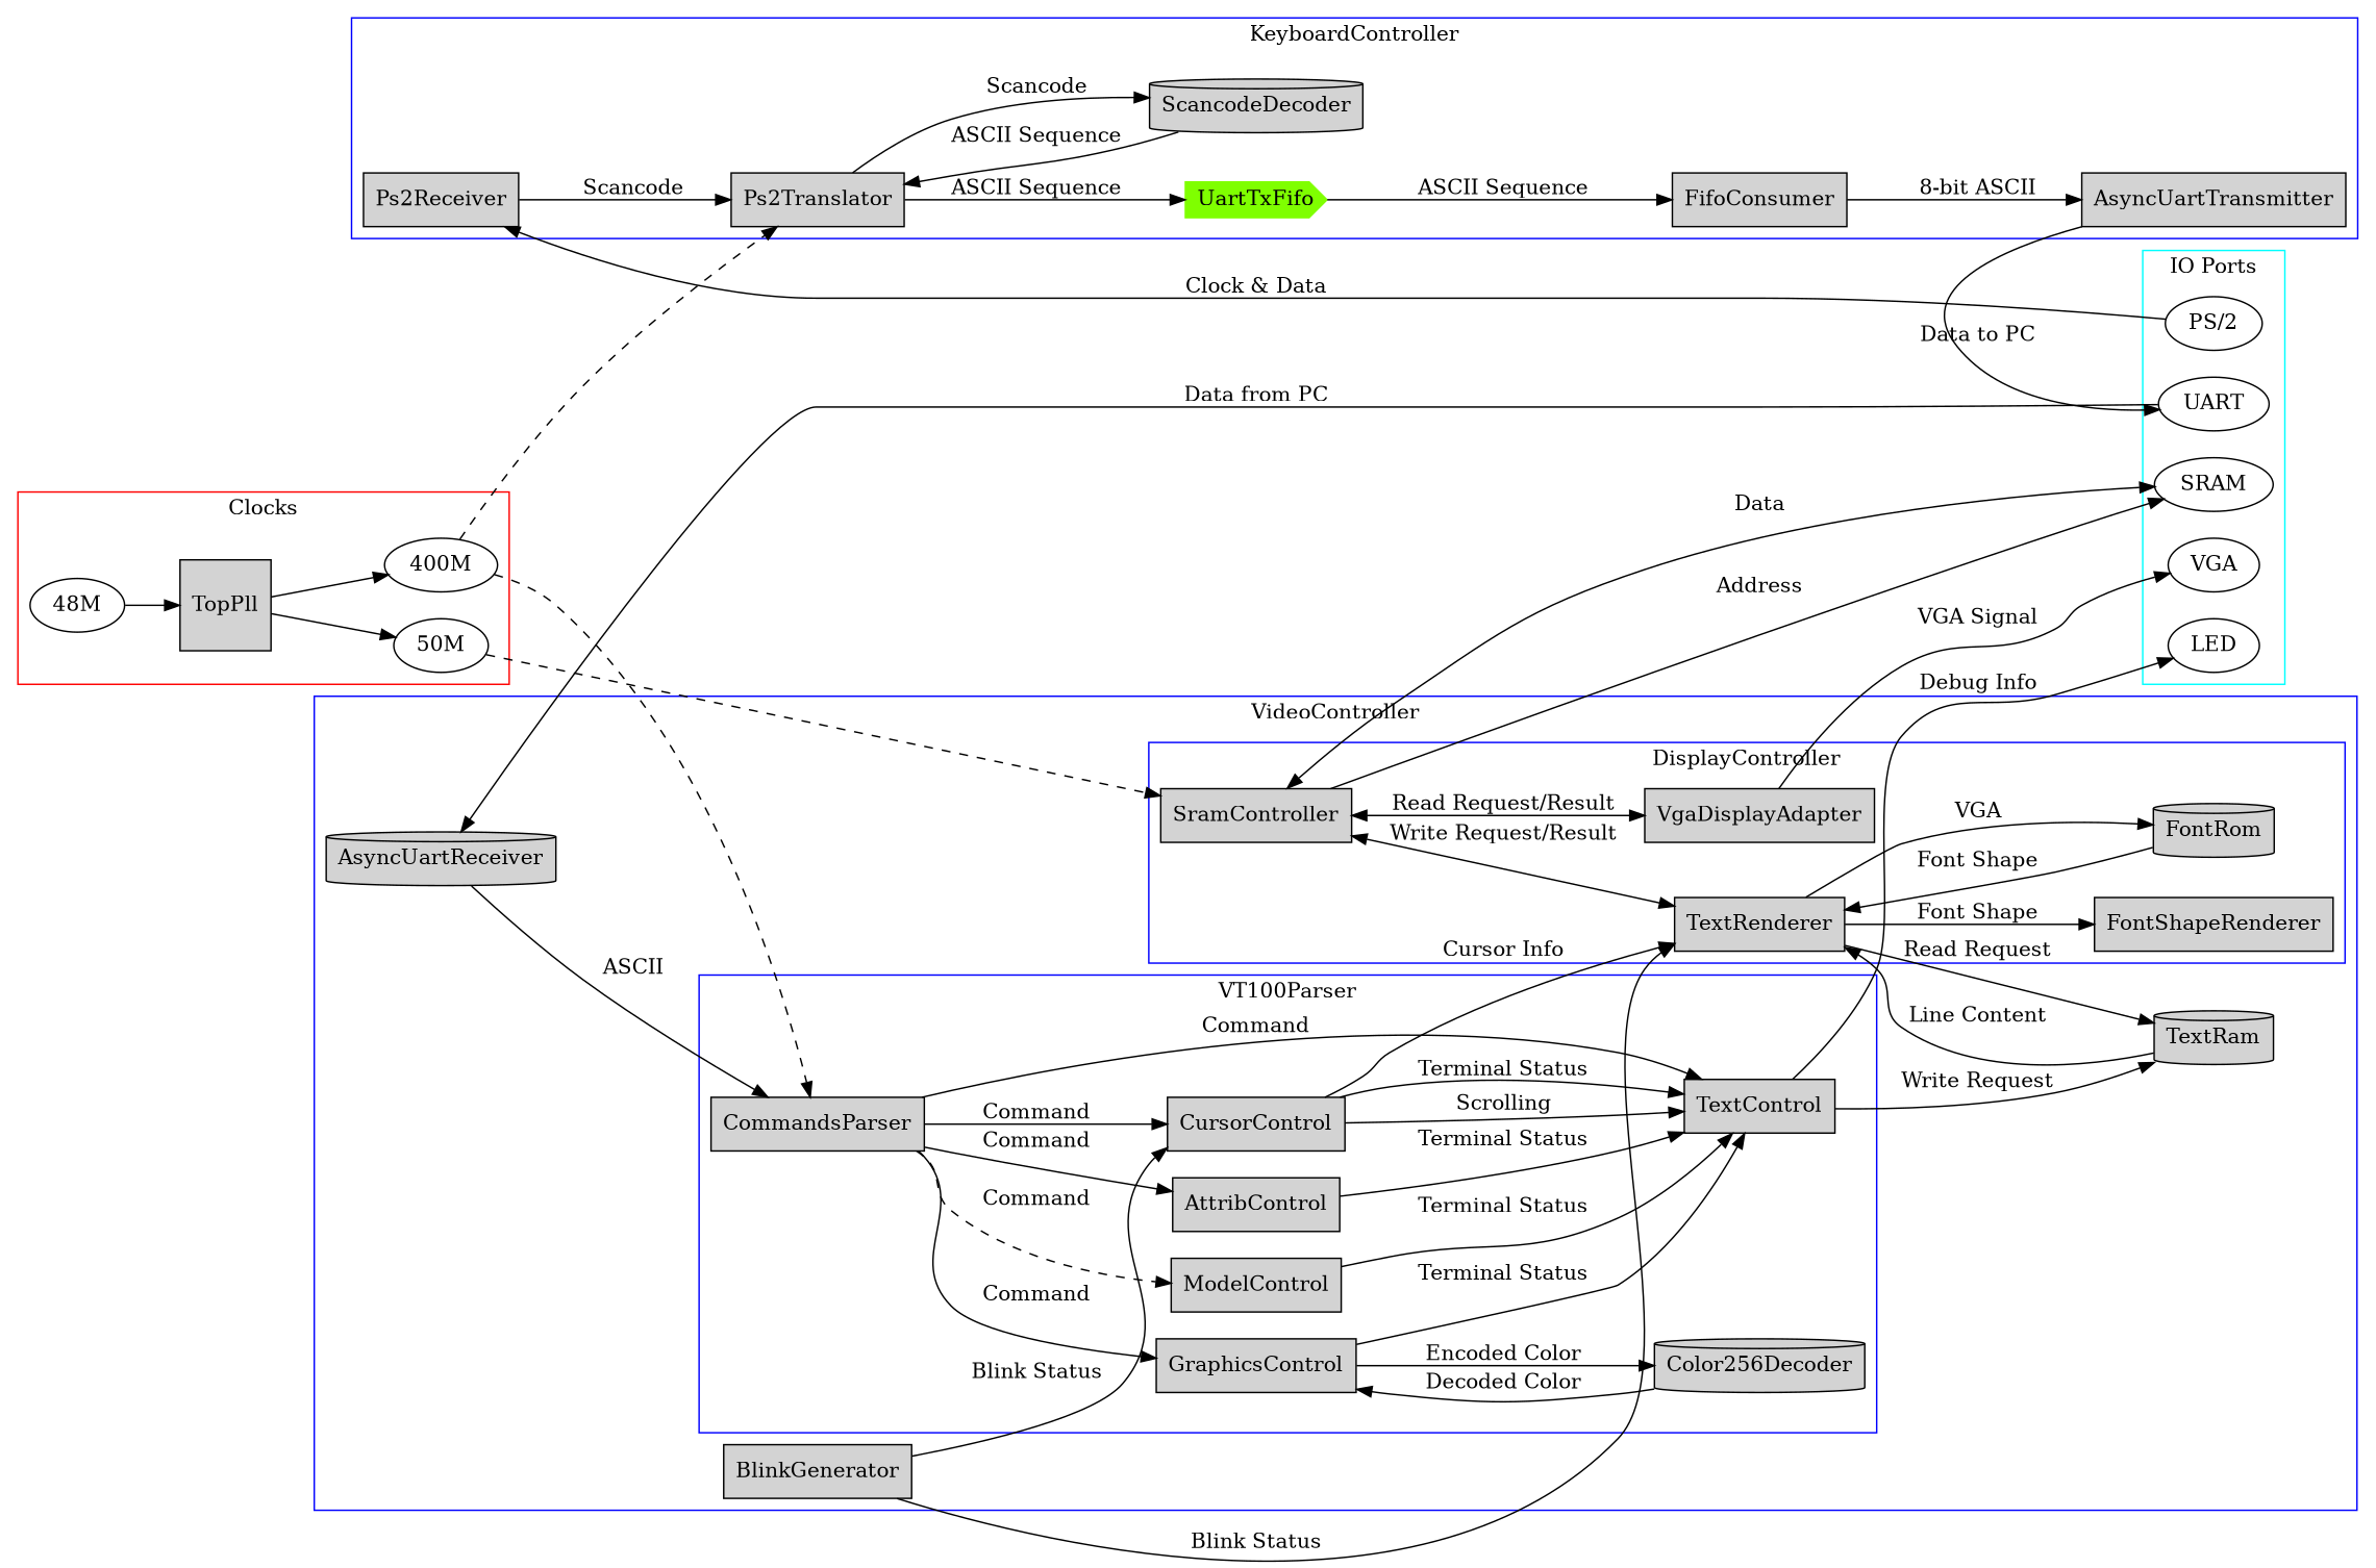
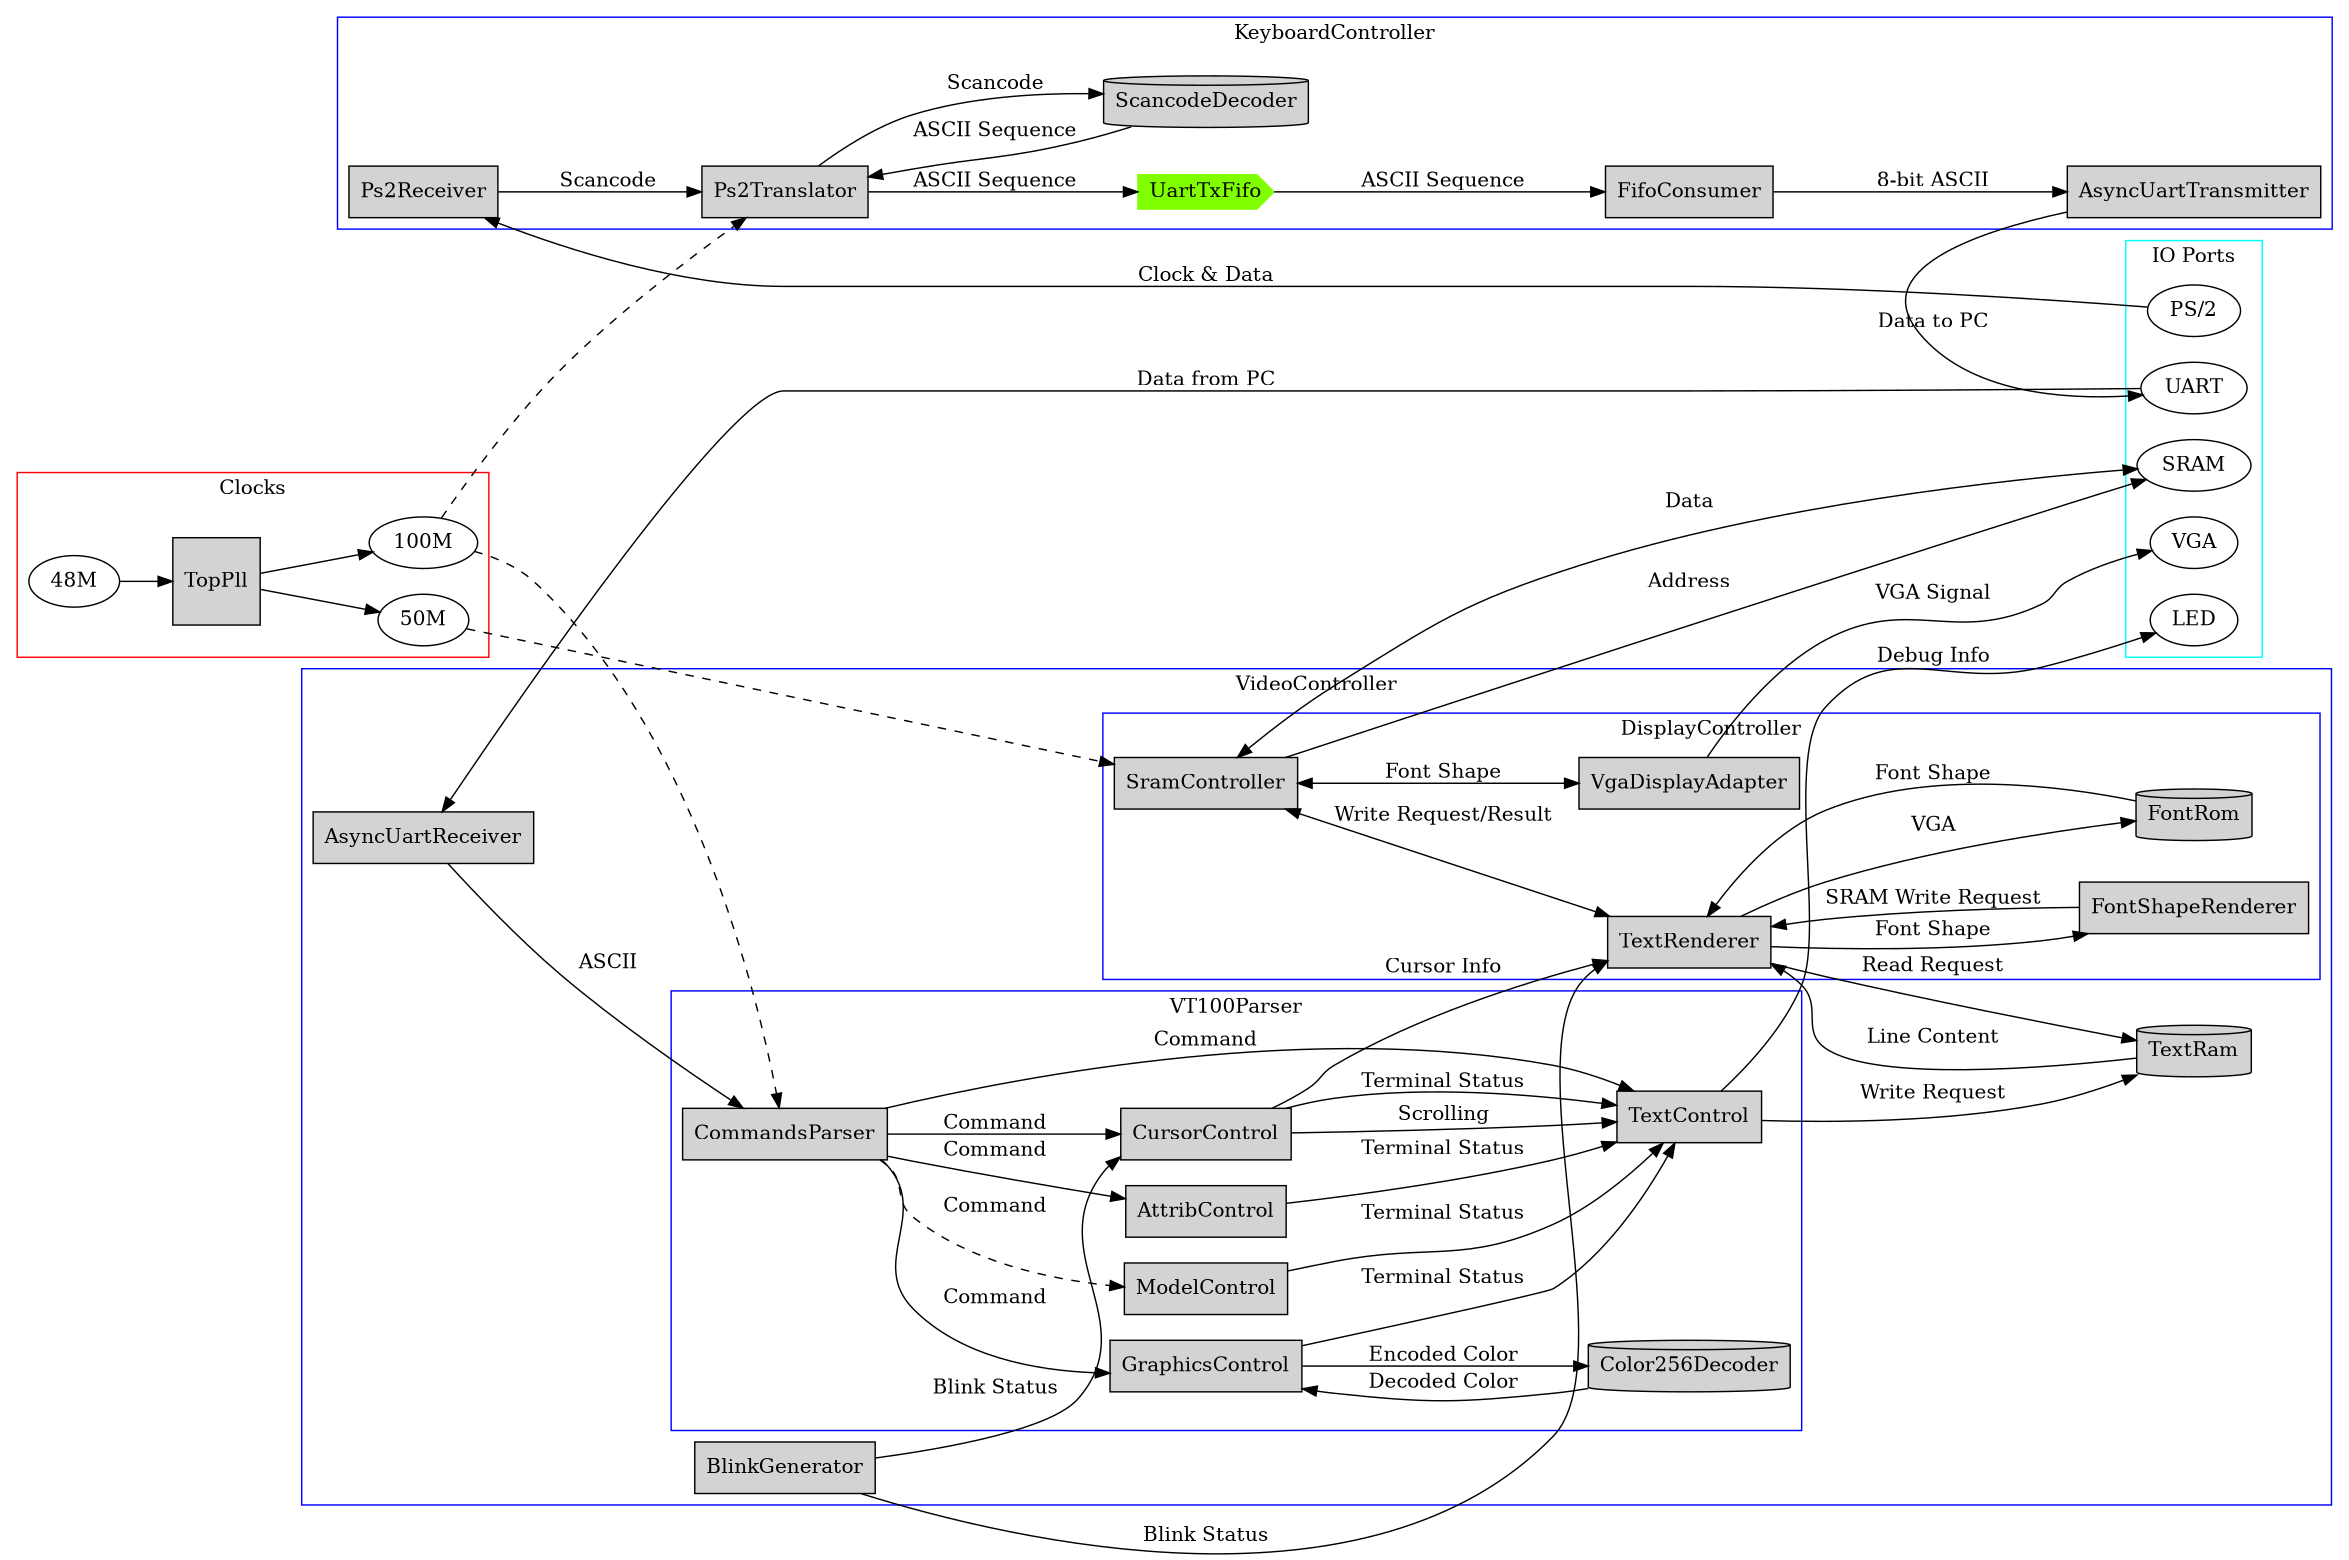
  digraph {
    compound=true
    rankdir=LR
    node [shape=box style=filled]
    TopPll [shape=square]
-   "100M" [label="400M" shape="" style=""]
+   "100M" [shape="" style=""]
    "50M" [shape="" style=""]
    "48M" [shape="" style=""]
    "PS/2" [shape=ellipse style=""]
    UART [shape=ellipse style=""]
    VGA [shape=ellipse style=""]
    SRAM [shape=ellipse style=""]
    LED [shape=ellipse style=""]
    Ps2Receiver
    Ps2Translator
    ScancodeDecoder [shape=cylinder]
    UartTxFifo [color=chartreuse shape=cds]
    FifoConsumer
    AsyncUartTransmitter
    SramController
    VgaDisplayAdapter
    TextRenderer
    FontRom [shape=cylinder]
    FontShapeRenderer
    CommandsParser
    CursorControl
    TextControl
    ModelControl
    AttribControl
    GraphicsControl
    Color256Decoder [shape=cylinder]
    TextRam [shape=cylinder]
-   AsyncUartReceiver [shape=cylinder]
+   AsyncUartReceiver
    BlinkGenerator
    subgraph cluster_1 {
      color=red
      label=Clocks
      TopPll
      "100M"
      "50M"
      "48M"
    }
    subgraph cluster_2 {
      color=cyan
      label="IO Ports"
      "PS/2"
      UART
      VGA
      SRAM
      LED
    }
    subgraph cluster_3 {
      color=blue
      label=KeyboardController
      Ps2Receiver
      Ps2Translator
      ScancodeDecoder
      UartTxFifo
      FifoConsumer
      AsyncUartTransmitter
    }
    subgraph cluster_4 {
      color=blue
      label=VideoController
      TextRam
      AsyncUartReceiver
      BlinkGenerator
      subgraph cluster_5 {
        color=blue
        label=DisplayController
        SramController
        VgaDisplayAdapter
        TextRenderer
        FontRom
        FontShapeRenderer
      }
      subgraph cluster_6 {
        color=blue
        label=VT100Parser
        CommandsParser
        CursorControl
        TextControl
        ModelControl
        AttribControl
        GraphicsControl
        Color256Decoder
      }
    }
    TopPll -> "100M"
    TopPll -> "50M"
    "100M" -> Ps2Translator [style=dashed]
    "100M" -> CommandsParser [style=dashed]
    "50M" -> SramController [style=dashed]
    "48M" -> TopPll
    "PS/2" -> Ps2Receiver [label="Clock & Data"]
    UART -> AsyncUartReceiver [label="Data from PC"]
    Ps2Receiver -> Ps2Translator [label=Scancode]
    Ps2Translator -> ScancodeDecoder [label=Scancode]
    Ps2Translator -> UartTxFifo [label="ASCII Sequence"]
    ScancodeDecoder -> Ps2Translator [label="ASCII Sequence"]
    UartTxFifo -> FifoConsumer [label="ASCII Sequence"]
    FifoConsumer -> AsyncUartTransmitter [label="8-bit ASCII"]
    AsyncUartTransmitter -> UART [label="Data to PC"]
    SramController -> SRAM [label=Address]
    SramController -> SRAM [dir=both label=Data]
-   SramController -> VgaDisplayAdapter [dir=both label="Read Request/Result"]
+   SramController -> VgaDisplayAdapter [dir=both label="Font Shape"]
    SramController -> TextRenderer [dir=both label="Write Request/Result"]
    VgaDisplayAdapter -> VGA [label="VGA Signal"]
    TextRenderer -> FontRom [label=VGA]
    TextRenderer -> FontShapeRenderer [label="Font Shape"]
    TextRenderer -> TextRam [label="Read Request"]
    FontRom -> TextRenderer [label="Font Shape"]
+   FontShapeRenderer -> TextRenderer [label="SRAM Write Request"]
    CommandsParser -> CursorControl [label=Command]
    CommandsParser -> TextControl [label=Command]
    CommandsParser -> ModelControl [label=Command style=dashed]
    CommandsParser -> AttribControl [label=Command]
    CommandsParser -> GraphicsControl [label=Command]
    CursorControl -> TextRenderer [label="Cursor Info"]
    CursorControl -> TextControl [label="Terminal Status"]
    CursorControl -> TextControl [label=Scrolling]
    TextControl -> LED [label="Debug Info"]
    TextControl -> TextRam [label="Write Request"]
    ModelControl -> TextControl [label="Terminal Status"]
    AttribControl -> TextControl [label="Terminal Status"]
    GraphicsControl -> TextControl [label="Terminal Status"]
    GraphicsControl -> Color256Decoder [label="Encoded Color"]
    Color256Decoder -> GraphicsControl [label="Decoded Color"]
    TextRam -> TextRenderer [label="Line Content"]
    AsyncUartReceiver -> CommandsParser [label=ASCII]
    BlinkGenerator -> TextRenderer [label="Blink Status"]
    BlinkGenerator -> CursorControl [label="Blink Status"]
  }
